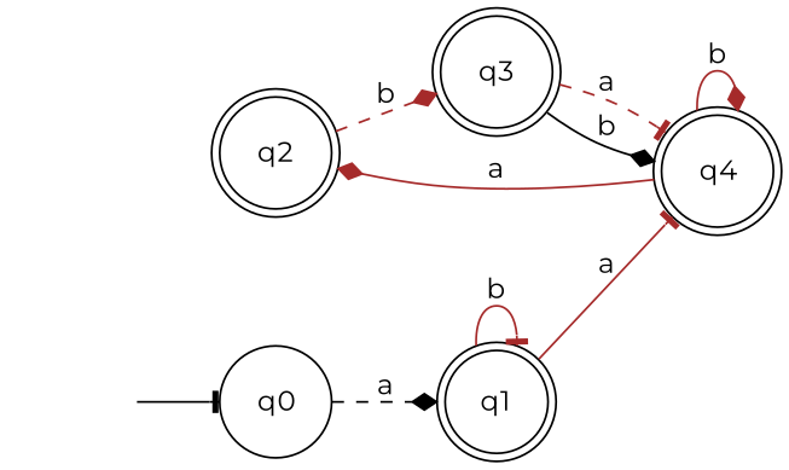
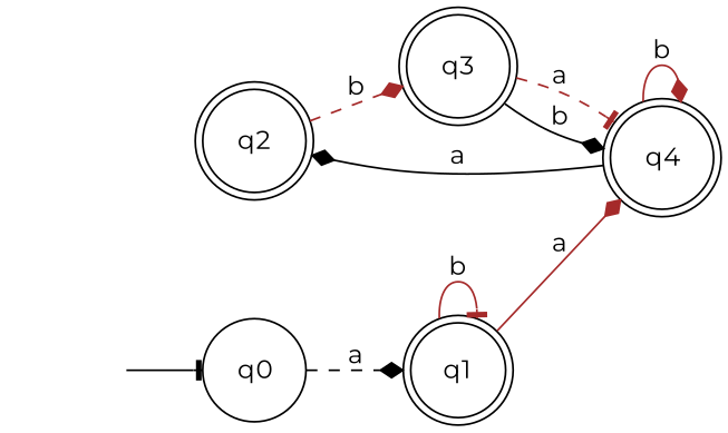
  digraph {
    fontname=Montserrat
    rankdir=LR
    node [fontname=Montserrat shape=doublecircle]
    edge [arrowhead=diamond color=brown fontname=Montserrat style=solid]
    n1 [label=<<TABLE BORDER="0" CELLBORDER="0" CELLSPACING="0"><TR><TD>q2</TD></TR></TABLE>>]
    n2 [label=<<TABLE BORDER="0" CELLBORDER="0" CELLSPACING="0"><TR><TD>q3</TD></TR></TABLE>>]
    n3 [label=<<TABLE BORDER="0" CELLBORDER="0" CELLSPACING="0"><TR><TD>q4</TD></TR></TABLE>>]
    n4 [label=<<TABLE BORDER="0" CELLBORDER="" CELLSPACING="0"><TR><TD>_nil</TD></TR></TABLE>> style=invis shape=""]
    n5 [label=<<TABLE BORDER="0" CELLBORDER="0" CELLSPACING="0"><TR><TD>q0</TD></TR></TABLE>> shape=circle]
    n6 [label=<<TABLE BORDER="0" CELLBORDER="0" CELLSPACING="0"><TR><TD>q1</TD></TR></TABLE>>]
    n1 -> n2 [label=b style=dashed]
    n2 -> n3 [arrowhead=tee label=a style=dashed]
    n2 -> n3 [color=black label=b]
-   n3 -> n1 [label=a]
+   n3 -> n1 [color=black label=a]
    n3 -> n3 [label=b]
    n4 -> n5 [arrowhead=tee color=black]
    n5 -> n6 [color=black label=a style=dashed]
-   n6 -> n3 [arrowhead=tee label=a]
+   n6 -> n3 [label=a]
    n6 -> n6 [arrowhead=tee label=b]
  }
